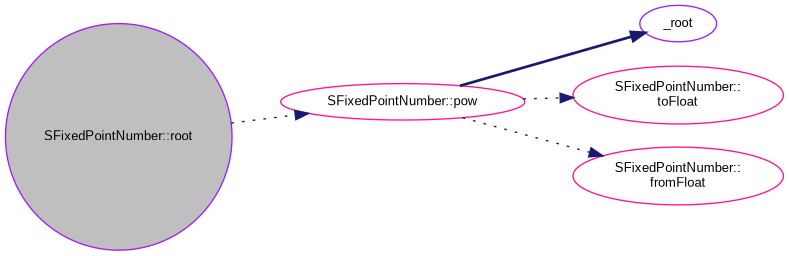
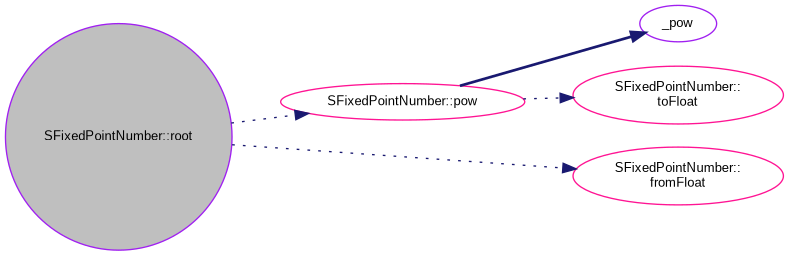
  digraph {
    fontname="Liberation Sans"
    rankdir=LR
    node [color=deeppink fontname="Liberation Sans" fontsize=10 shape=ellipse]
    edge [color=midnightblue fontname="Liberation Sans" fontsize=10 labelfontname=FreeSans labelfontsize=10 style=dotted]
    n1 [color=purple fillcolor=grey75 fontcolor=black height=0.2 label="SFixedPointNumber::root" shape=circle style=filled width=0.4]
    n2 [height=0.2 label="SFixedPointNumber::pow" width=0.4]
-   n3 [color=purple height=0.2 label=_root width=0.4]
+   n3 [color=purple height=0.2 label=_pow width=0.4]
    n4 [height=0.2 label="SFixedPointNumber::\ltoFloat" width=0.4]
    n5 [height=0.2 label="SFixedPointNumber::\lfromFloat" width=0.4]
    n1 -> n2
    n2 -> n3 [style=bold]
    n2 -> n4
-   n2 -> n5
+   n1 -> n5
  }
